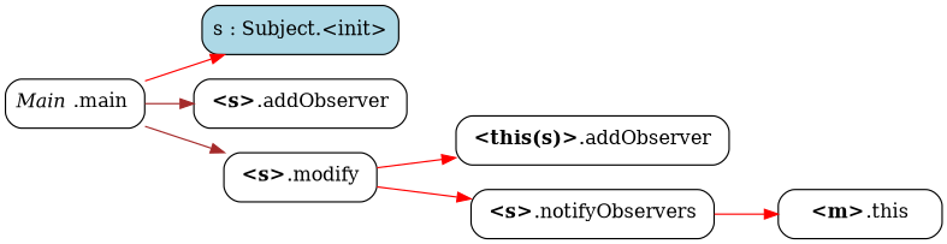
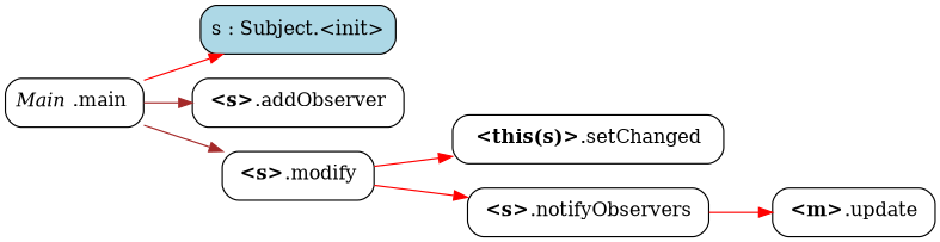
  digraph {
    rankdir=LR
    node [shape=box style=rounded]
    edge [color=red]
    n1 [label=<<I>Main</I>&nbsp;.main >]
    n2 [fillcolor=lightblue label="s : Subject.<init>" style="rounded,filled"]
    n3 [label=< <b>&lt;s&gt;</b>.addObserver >]
    n4 [label=< <b>&lt;s&gt;</b>.modify >]
-   n5 [label=< <b>&lt;this(s)&gt;</b>.addObserver >]
+   n5 [label=< <b>&lt;this(s)&gt;</b>.setChanged >]
    n6 [label=< <b>&lt;s&gt;</b>.notifyObservers >]
-   n7 [label=< <b>&lt;m&gt;</b>.this >]
+   n7 [label=< <b>&lt;m&gt;</b>.update >]
    n1 -> n2
    n1 -> n3 [color=brown]
    n1 -> n4 [color=brown]
    n4 -> n5
    n4 -> n6
    n6 -> n7
  }
